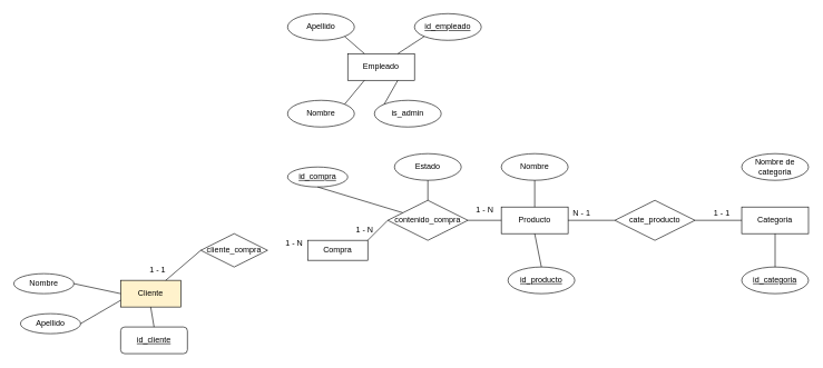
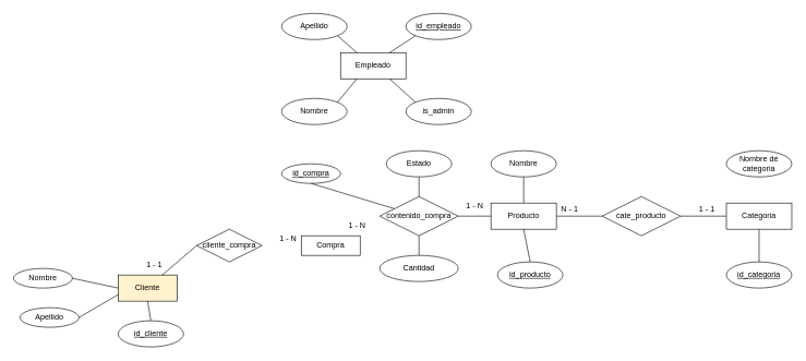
  <mxCell id="0" />
  <mxCell id="1" parent="0" />
  <mxCell id="2" value="Empleado" style="whiteSpace=wrap;html=1;align=center;" parent="1" vertex="1"><mxGeometry x="520" y="80" width="100" height="40" as="geometry" /></mxCell>
  <mxCell id="3" value="Nombre" style="ellipse;whiteSpace=wrap;html=1;align=center;" parent="1" vertex="1"><mxGeometry x="430" y="150" width="100" height="40" as="geometry" /></mxCell>
  <mxCell id="4" value="Apellido" style="ellipse;whiteSpace=wrap;html=1;align=center;" parent="1" vertex="1"><mxGeometry x="430" y="20" width="100" height="40" as="geometry" /></mxCell>
- <mxCell id="5" value="is_admin" style="ellipse;whiteSpace=wrap;html=1;align=center;" parent="1" vertex="1"><mxGeometry x="560" y="150" width="100" height="40" as="geometry" /></mxCell>
+ <mxCell id="5" value="is_admin" style="ellipse;whiteSpace=wrap;html=1;align=center;" parent="1" vertex="1"><mxGeometry x="620" y="150" width="100" height="40" as="geometry" /></mxCell>
  <mxCell id="6" value="id_empleado" style="ellipse;whiteSpace=wrap;html=1;align=center;fontStyle=4;" parent="1" vertex="1"><mxGeometry x="620" y="20" width="100" height="40" as="geometry" /></mxCell>
  <mxCell id="7" value="" style="endArrow=none;html=1;rounded=0;exitX=1;exitY=1;exitDx=0;exitDy=0;entryX=0.25;entryY=0;entryDx=0;entryDy=0;" parent="1" source="4" target="2" edge="1"><mxGeometry relative="1" as="geometry"><mxPoint x="490" y="100" as="sourcePoint" /><mxPoint x="650" y="100" as="targetPoint" /></mxGeometry></mxCell>
  <mxCell id="8" value="" style="endArrow=none;html=1;rounded=0;exitX=0;exitY=1;exitDx=0;exitDy=0;entryX=0.75;entryY=0;entryDx=0;entryDy=0;" parent="1" source="6" target="2" edge="1"><mxGeometry relative="1" as="geometry"><mxPoint x="490" y="100" as="sourcePoint" /><mxPoint x="650" y="100" as="targetPoint" /></mxGeometry></mxCell>
  <mxCell id="9" value="" style="endArrow=none;html=1;rounded=0;exitX=1;exitY=0;exitDx=0;exitDy=0;entryX=0.25;entryY=1;entryDx=0;entryDy=0;" parent="1" source="3" target="2" edge="1"><mxGeometry relative="1" as="geometry"><mxPoint x="490" y="100" as="sourcePoint" /><mxPoint x="650" y="100" as="targetPoint" /></mxGeometry></mxCell>
  <mxCell id="10" value="" style="endArrow=none;html=1;rounded=0;exitX=0;exitY=0;exitDx=0;exitDy=0;entryX=0.75;entryY=1;entryDx=0;entryDy=0;" parent="1" source="5" target="2" edge="1"><mxGeometry relative="1" as="geometry"><mxPoint x="490" y="100" as="sourcePoint" /><mxPoint x="650" y="100" as="targetPoint" /></mxGeometry></mxCell>
  <mxCell id="11" value="Cliente" style="whiteSpace=wrap;html=1;align=center;fillColor=#fff2cc;" parent="1" vertex="1"><mxGeometry x="180" y="420" width="90" height="40" as="geometry" /></mxCell>
  <mxCell id="12" value="Nombre" style="ellipse;whiteSpace=wrap;html=1;align=center;" parent="1" vertex="1"><mxGeometry x="20" y="410" width="90" height="30" as="geometry" /></mxCell>
  <mxCell id="13" value="Apellido" style="ellipse;whiteSpace=wrap;html=1;align=center;" parent="1" vertex="1"><mxGeometry x="30" y="470" width="90" height="30" as="geometry" /></mxCell>
  <mxCell id="14" value="" style="endArrow=none;html=1;rounded=0;exitX=1;exitY=0.5;exitDx=0;exitDy=0;entryX=0;entryY=0.75;entryDx=0;entryDy=0;" parent="1" source="13" target="11" edge="1"><mxGeometry relative="1" as="geometry"><mxPoint x="290" y="600" as="sourcePoint" /><mxPoint x="450" y="600" as="targetPoint" /></mxGeometry></mxCell>
  <mxCell id="15" value="" style="endArrow=none;html=1;rounded=0;exitX=1;exitY=0.5;exitDx=0;exitDy=0;entryX=0;entryY=0.5;entryDx=0;entryDy=0;" parent="1" source="12" target="11" edge="1"><mxGeometry relative="1" as="geometry"><mxPoint x="290" y="600" as="sourcePoint" /><mxPoint x="450" y="600" as="targetPoint" /></mxGeometry></mxCell>
- <mxCell id="16" value="id_cliente" style="whiteSpace=wrap;html=1;align=center;fontStyle=4;rounded=1;" parent="1" vertex="1"><mxGeometry x="180" y="490" width="100" height="40" as="geometry" /></mxCell>
+ <mxCell id="16" value="id_cliente" style="ellipse;whiteSpace=wrap;html=1;align=center;fontStyle=4;" parent="1" vertex="1"><mxGeometry x="180" y="490" width="100" height="40" as="geometry" /></mxCell>
  <mxCell id="17" value="" style="endArrow=none;html=1;rounded=0;exitX=0.5;exitY=1;exitDx=0;exitDy=0;entryX=0.5;entryY=0;entryDx=0;entryDy=0;" parent="1" source="11" target="16" edge="1"><mxGeometry relative="1" as="geometry"><mxPoint x="290" y="600" as="sourcePoint" /><mxPoint x="450" y="600" as="targetPoint" /></mxGeometry></mxCell>
  <mxCell id="18" value="Compra" style="whiteSpace=wrap;html=1;align=center;" parent="1" vertex="1"><mxGeometry x="460" y="360" width="90" height="30" as="geometry" /></mxCell>
  <mxCell id="19" value="id_compra" style="ellipse;whiteSpace=wrap;html=1;align=center;fontStyle=4;" parent="1" vertex="1"><mxGeometry x="430" y="250" width="90" height="30" as="geometry" /></mxCell>
  <mxCell id="20" value="" style="endArrow=none;html=1;rounded=0;exitX=0.5;exitY=1;exitDx=0;exitDy=0;" parent="1" source="19" target="30" edge="1"><mxGeometry relative="1" as="geometry"><mxPoint x="440" y="400" as="sourcePoint" /><mxPoint x="600" y="400" as="targetPoint" /></mxGeometry></mxCell>
  <mxCell id="21" value="cliente_compra" style="shape=rhombus;perimeter=rhombusPerimeter;whiteSpace=wrap;html=1;align=center;" parent="1" vertex="1"><mxGeometry x="300" y="350" width="100" height="50" as="geometry" /></mxCell>
  <mxCell id="22" value="" style="endArrow=none;html=1;rounded=0;exitX=0.75;exitY=0;exitDx=0;exitDy=0;entryX=0;entryY=0.5;entryDx=0;entryDy=0;" parent="1" source="11" target="21" edge="1"><mxGeometry relative="1" as="geometry"><mxPoint x="180" y="400" as="sourcePoint" /><mxPoint x="340" y="400" as="targetPoint" /></mxGeometry></mxCell>
  <mxCell id="23" value="1 - 1" style="text;html=1;align=center;verticalAlign=middle;resizable=0;points=[];autosize=1;strokeColor=none;fillColor=none;" parent="1" vertex="1"><mxGeometry x="210" y="390" width="50" height="30" as="geometry" /></mxCell>
  <mxCell id="24" value="1 - N" style="text;html=1;strokeColor=none;fillColor=none;align=center;verticalAlign=middle;whiteSpace=wrap;rounded=0;" parent="1" vertex="1"><mxGeometry x="410" y="350" width="60" height="30" as="geometry" /></mxCell>
  <mxCell id="25" value="Producto" style="whiteSpace=wrap;html=1;align=center;" parent="1" vertex="1"><mxGeometry x="750" y="310" width="100" height="40" as="geometry" /></mxCell>
  <mxCell id="26" value="Nombre" style="ellipse;whiteSpace=wrap;html=1;align=center;" parent="1" vertex="1"><mxGeometry x="750" y="230" width="100" height="40" as="geometry" /></mxCell>
  <mxCell id="27" value="id_producto" style="ellipse;whiteSpace=wrap;html=1;align=center;fontStyle=4;" parent="1" vertex="1"><mxGeometry x="760" y="400" width="100" height="40" as="geometry" /></mxCell>
  <mxCell id="28" value="" style="endArrow=none;html=1;rounded=0;exitX=0.5;exitY=1;exitDx=0;exitDy=0;entryX=0.5;entryY=0;entryDx=0;entryDy=0;" parent="1" source="25" target="27" edge="1"><mxGeometry relative="1" as="geometry"><mxPoint x="620" y="400" as="sourcePoint" /><mxPoint x="780" y="400" as="targetPoint" /></mxGeometry></mxCell>
  <mxCell id="29" value="" style="endArrow=none;html=1;rounded=0;exitX=0.5;exitY=1;exitDx=0;exitDy=0;entryX=0.5;entryY=0;entryDx=0;entryDy=0;" parent="1" source="26" target="25" edge="1"><mxGeometry relative="1" as="geometry"><mxPoint x="620" y="400" as="sourcePoint" /><mxPoint x="780" y="400" as="targetPoint" /></mxGeometry></mxCell>
  <mxCell id="30" value="contenido_compra" style="shape=rhombus;perimeter=rhombusPerimeter;whiteSpace=wrap;html=1;align=center;" parent="1" vertex="1"><mxGeometry x="580" y="300" width="120" height="60" as="geometry" /></mxCell>
  <mxCell id="31" value="" style="endArrow=none;html=1;rounded=0;exitX=1;exitY=0.5;exitDx=0;exitDy=0;entryX=0;entryY=0.5;entryDx=0;entryDy=0;" parent="1" source="30" target="25" edge="1"><mxGeometry relative="1" as="geometry"><mxPoint x="620" y="400" as="sourcePoint" /><mxPoint x="780" y="400" as="targetPoint" /></mxGeometry></mxCell>
- <mxCell id="32" value="" style="endArrow=none;html=1;rounded=0;exitX=1;exitY=0;exitDx=0;exitDy=0;entryX=0;entryY=0.5;entryDx=0;entryDy=0;" parent="1" source="18" target="30" edge="1"><mxGeometry relative="1" as="geometry"><mxPoint x="620" y="400" as="sourcePoint" /><mxPoint x="780" y="400" as="targetPoint" /></mxGeometry></mxCell>
  <mxCell id="33" value="1 - N" style="text;html=1;align=center;verticalAlign=middle;resizable=0;points=[];autosize=1;strokeColor=none;fillColor=none;" parent="1" vertex="1"><mxGeometry x="520" y="330" width="50" height="30" as="geometry" /></mxCell>
  <mxCell id="34" value="1 - N" style="text;html=1;align=center;verticalAlign=middle;resizable=0;points=[];autosize=1;strokeColor=none;fillColor=none;" parent="1" vertex="1"><mxGeometry x="700" y="300" width="50" height="30" as="geometry" /></mxCell>
  <mxCell id="35" value="Categoria" style="whiteSpace=wrap;html=1;align=center;" parent="1" vertex="1"><mxGeometry x="1110" y="310" width="100" height="40" as="geometry" /></mxCell>
  <mxCell id="36" value="id_categoria" style="ellipse;whiteSpace=wrap;html=1;align=center;fontStyle=4;" parent="1" vertex="1"><mxGeometry x="1110" y="400" width="100" height="40" as="geometry" /></mxCell>
  <mxCell id="37" value="" style="endArrow=none;html=1;rounded=0;entryX=0.5;entryY=0;entryDx=0;entryDy=0;exitX=0.5;exitY=1;exitDx=0;exitDy=0;" parent="1" source="35" target="36" edge="1"><mxGeometry relative="1" as="geometry"><mxPoint x="900" y="360" as="sourcePoint" /><mxPoint x="1060" y="360" as="targetPoint" /></mxGeometry></mxCell>
  <mxCell id="38" value="Nombre de categoria" style="ellipse;whiteSpace=wrap;html=1;align=center;" parent="1" vertex="1"><mxGeometry x="1110" y="230" width="100" height="40" as="geometry" /></mxCell>
  <mxCell id="39" value="" style="edgeStyle=orthogonalEdgeStyle;rounded=0;orthogonalLoop=1;jettySize=auto;html=1;endArrow=none;endFill=0;" parent="1" source="41" target="35" edge="1"><mxGeometry relative="1" as="geometry" /></mxCell>
  <mxCell id="40" value="" style="edgeStyle=orthogonalEdgeStyle;rounded=0;orthogonalLoop=1;jettySize=auto;html=1;endArrow=none;endFill=0;" parent="1" source="41" target="25" edge="1"><mxGeometry relative="1" as="geometry" /></mxCell>
  <mxCell id="41" value="cate_producto" style="shape=rhombus;perimeter=rhombusPerimeter;whiteSpace=wrap;html=1;align=center;" parent="1" vertex="1"><mxGeometry x="920" y="300" width="120" height="60" as="geometry" /></mxCell>
  <mxCell id="42" value="N - 1" style="text;html=1;align=center;verticalAlign=middle;resizable=0;points=[];autosize=1;strokeColor=none;fillColor=none;" parent="1" vertex="1"><mxGeometry x="845" y="305" width="50" height="30" as="geometry" /></mxCell>
  <mxCell id="43" value="1 - 1" style="text;html=1;align=center;verticalAlign=middle;resizable=0;points=[];autosize=1;strokeColor=none;fillColor=none;" parent="1" vertex="1"><mxGeometry x="1055" y="305" width="50" height="30" as="geometry" /></mxCell>
+ <mxCell id="44" value="Cantidad" style="ellipse;whiteSpace=wrap;html=1;align=center;" vertex="1" parent="1"><mxGeometry x="580" y="390" width="120" height="40" as="geometry" /></mxCell>
  <mxCell id="45" value="Estado" style="ellipse;whiteSpace=wrap;html=1;align=center;" vertex="1" parent="1"><mxGeometry x="590" y="230" width="100" height="40" as="geometry" /></mxCell>
+ <mxCell id="46" value="" style="endArrow=none;html=1;rounded=0;exitX=0.5;exitY=0;exitDx=0;exitDy=0;entryX=0.5;entryY=1;entryDx=0;entryDy=0;" edge="1" parent="1" source="44" target="30"><mxGeometry relative="1" as="geometry"><mxPoint x="670" y="430" as="sourcePoint" /><mxPoint x="830" y="430" as="targetPoint" /></mxGeometry></mxCell>
  <mxCell id="47" value="" style="endArrow=none;html=1;rounded=0;exitX=0.5;exitY=1;exitDx=0;exitDy=0;entryX=0.5;entryY=0;entryDx=0;entryDy=0;" edge="1" parent="1" source="45" target="30"><mxGeometry relative="1" as="geometry"><mxPoint x="670" y="430" as="sourcePoint" /><mxPoint x="830" y="430" as="targetPoint" /></mxGeometry></mxCell>
